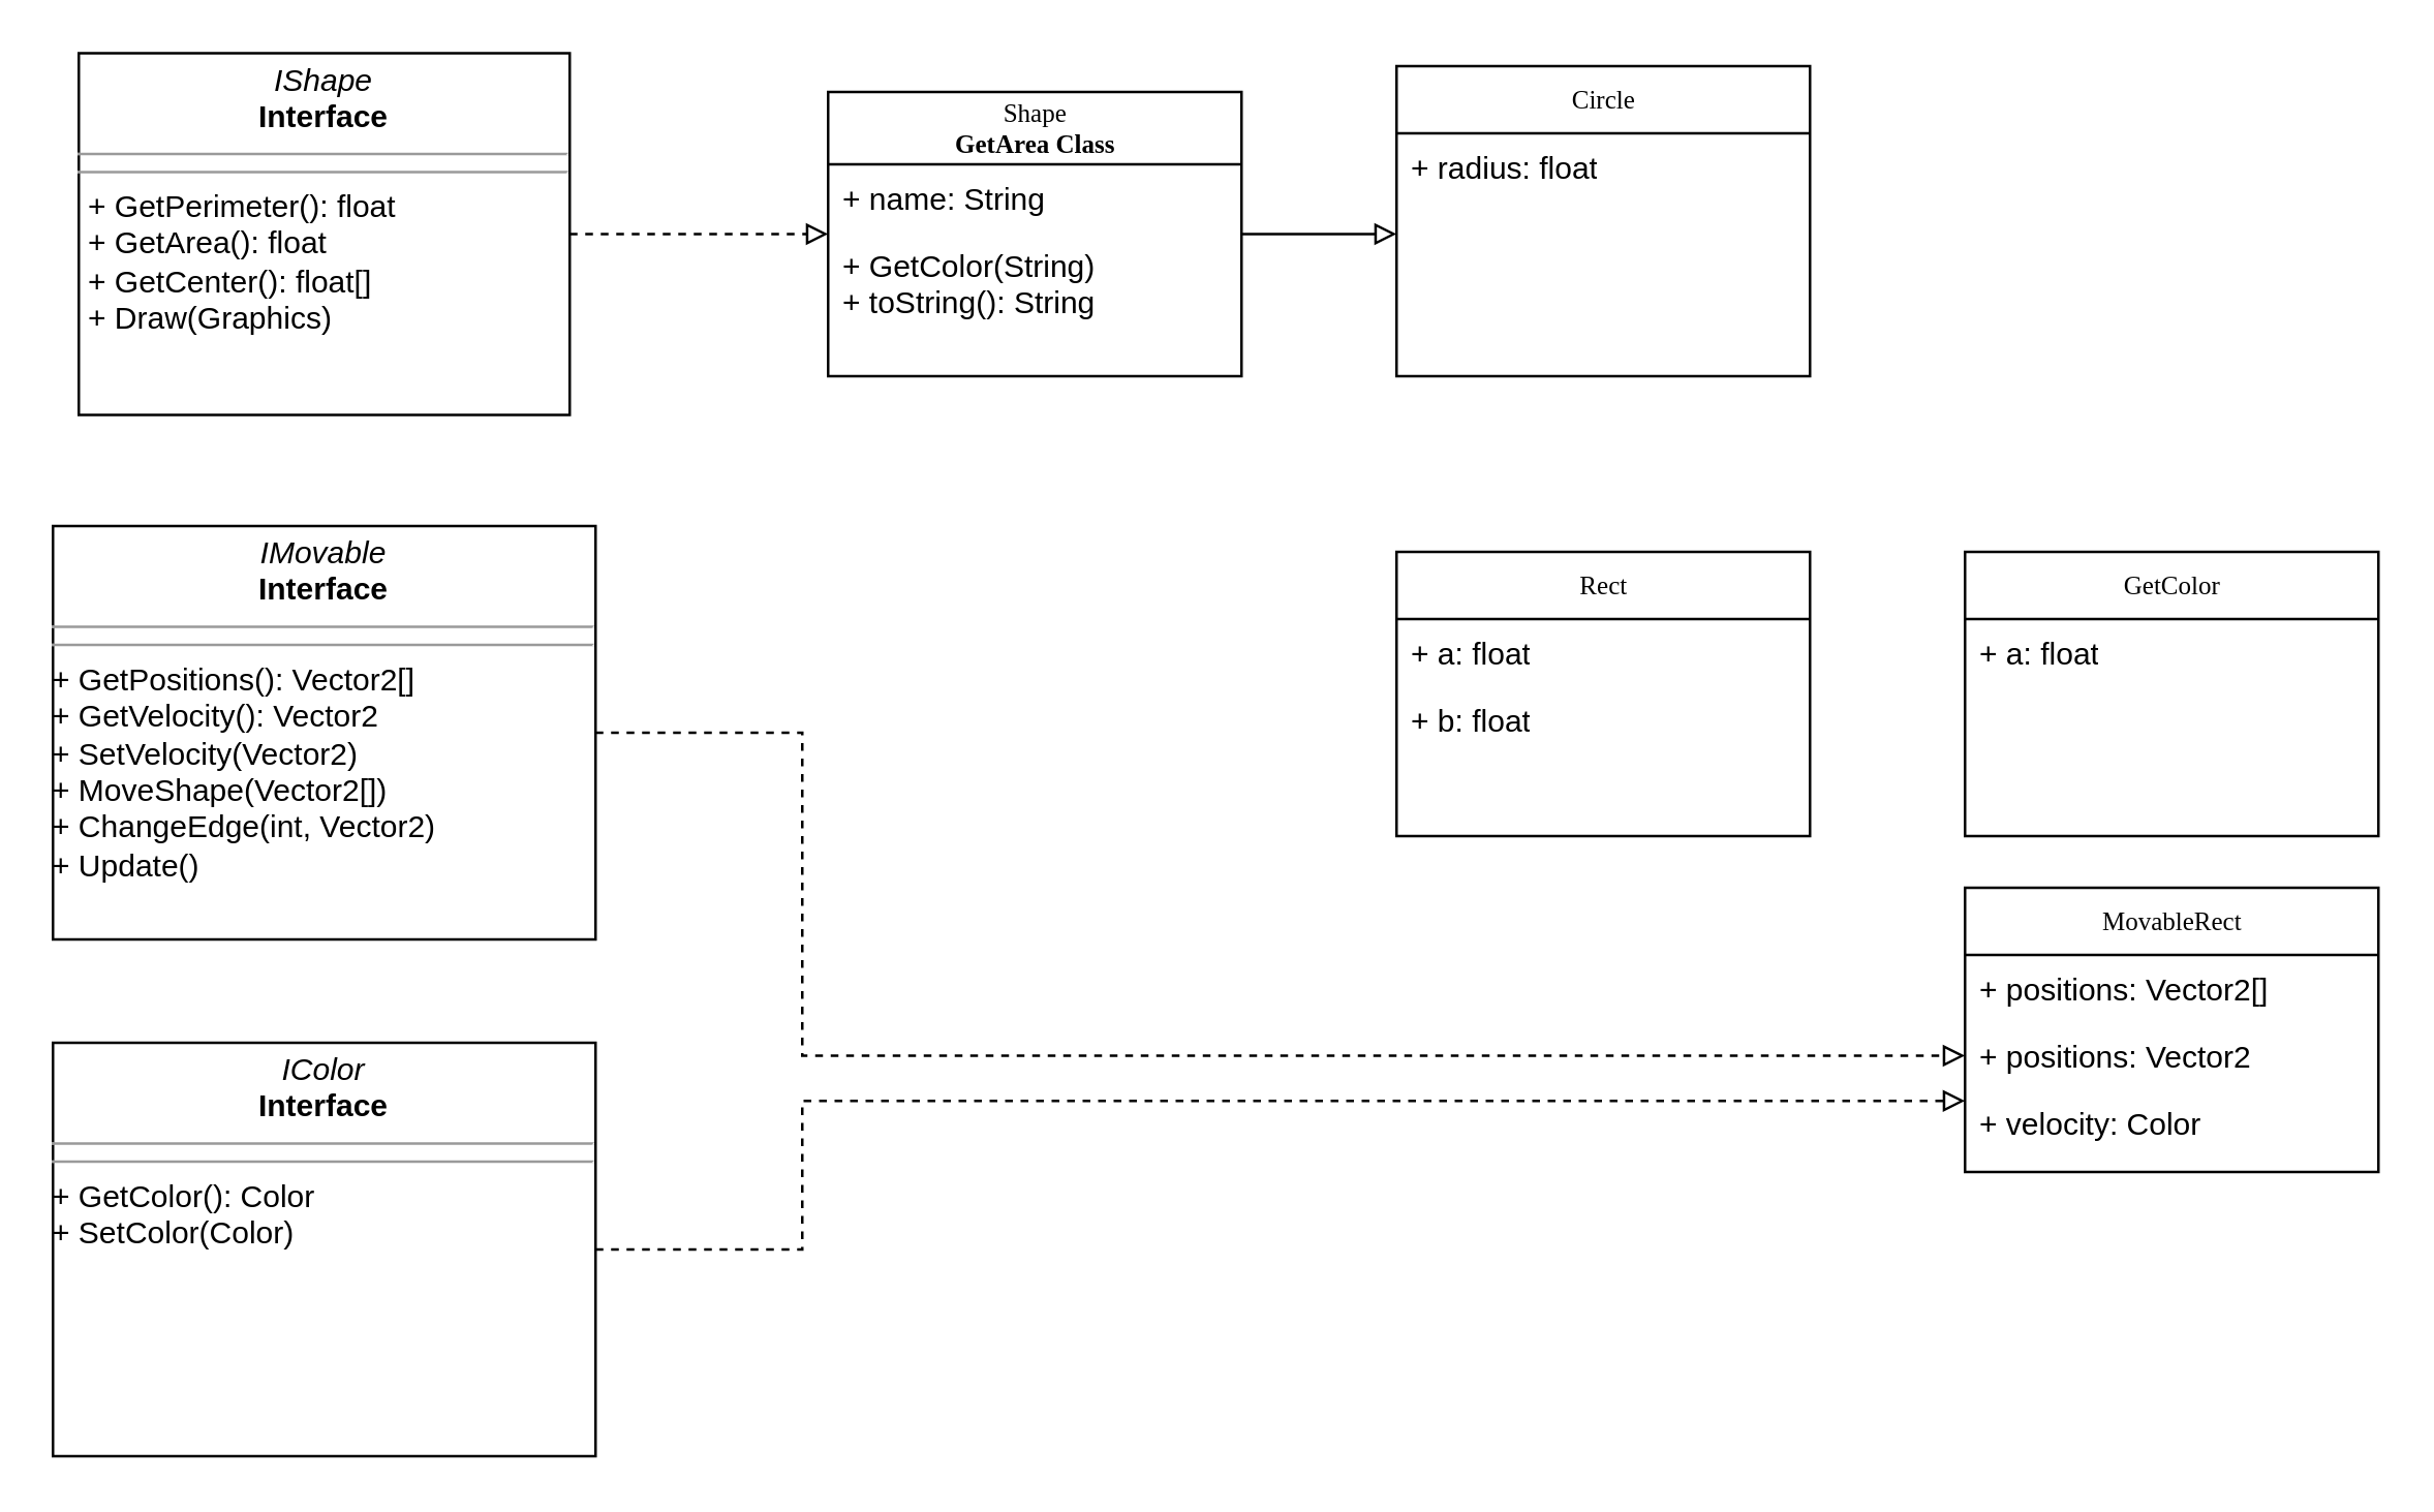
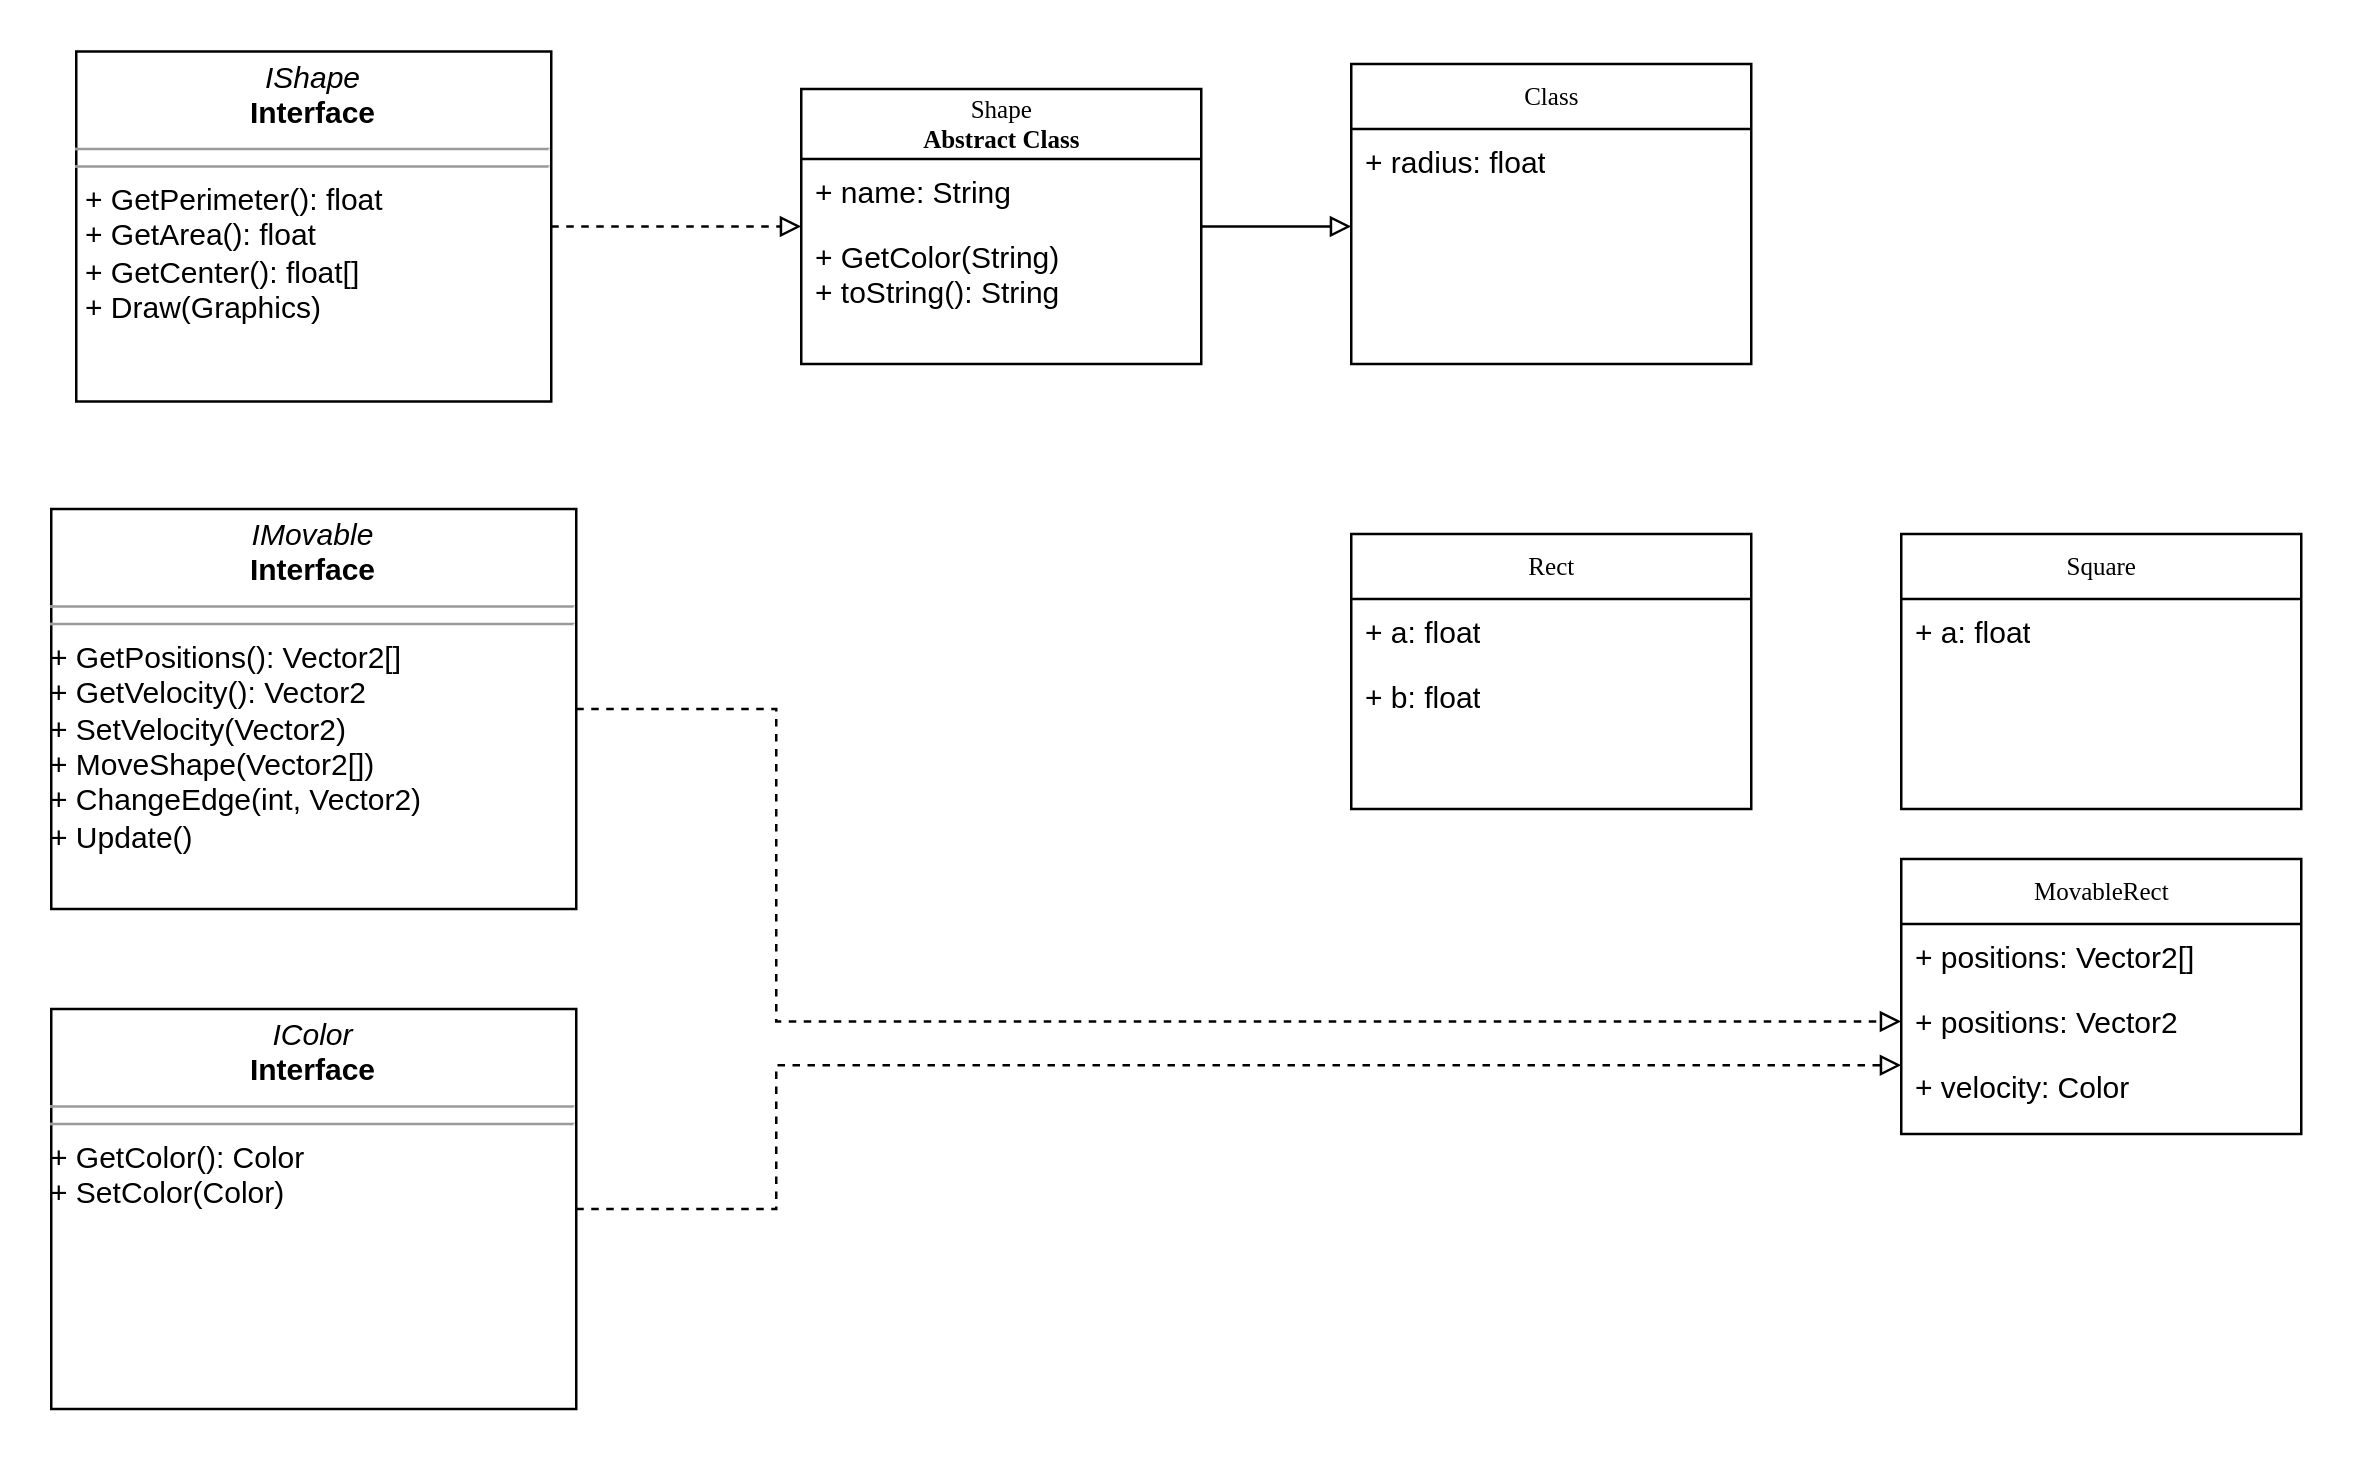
  <mxCell id="0" />
  <mxCell id="1" parent="0" />
  <mxCell id="2" value="&lt;p style=&quot;margin: 0px ; margin-top: 4px ; text-align: center&quot;&gt;&lt;i&gt;IShape&lt;/i&gt;&lt;br&gt;&lt;b&gt;Interface&lt;/b&gt;&lt;/p&gt;&lt;hr size=&quot;1&quot;&gt;&lt;hr size=&quot;1&quot;&gt;&lt;p style=&quot;margin: 0px ; margin-left: 4px&quot;&gt;+ GetPerimeter(): float&lt;br&gt;+ GetArea(): float&lt;br&gt;&lt;/p&gt;&lt;p style=&quot;margin: 0px ; margin-left: 4px&quot;&gt;+ GetCenter(): float[]&lt;/p&gt;&lt;p style=&quot;margin: 0px ; margin-left: 4px&quot;&gt;+ Draw(Graphics)&lt;br&gt;&lt;/p&gt;" style="verticalAlign=top;align=left;overflow=fill;fontSize=12;fontFamily=Helvetica;html=1;rounded=0;shadow=0;comic=0;labelBackgroundColor=none;strokeWidth=1" parent="1" vertex="1"><mxGeometry x="30" y="20" width="190" height="140" as="geometry" /></mxCell>
  <mxCell id="3" style="edgeStyle=orthogonalEdgeStyle;rounded=0;orthogonalLoop=1;jettySize=auto;html=1;endArrow=block;endFill=0;dashed=1;entryX=0;entryY=0.5;entryDx=0;entryDy=0;" edge="1" parent="1" source="4" target="19"><mxGeometry relative="1" as="geometry"><mxPoint x="670" y="426" as="targetPoint" /><Array as="points"><mxPoint x="310" y="283" /><mxPoint x="310" y="408" /></Array></mxGeometry></mxCell>
  <mxCell id="4" value="&lt;p style=&quot;margin: 0px ; margin-top: 4px ; text-align: center&quot;&gt;&lt;i&gt;IMovable&lt;/i&gt;&lt;br&gt;&lt;b&gt;Interface&lt;/b&gt;&lt;/p&gt;&lt;hr size=&quot;1&quot;&gt;&lt;hr size=&quot;1&quot;&gt;+ GetPositions(): Vector2[]&lt;br&gt;+ GetVelocity(): Vector2&lt;br&gt;+ SetVelocity(Vector2)&lt;br&gt;+ MoveShape(Vector2[])&lt;br&gt;+ ChangeEdge(int, Vector2)&lt;br&gt;+ Update()" style="verticalAlign=top;align=left;overflow=fill;fontSize=12;fontFamily=Helvetica;html=1;rounded=0;shadow=0;comic=0;labelBackgroundColor=none;strokeWidth=1" parent="1" vertex="1"><mxGeometry x="20" y="203" width="210" height="160" as="geometry" /></mxCell>
  <mxCell id="5" value="" style="endArrow=block;html=1;exitX=1;exitY=0.5;exitDx=0;exitDy=0;entryX=0;entryY=0.5;entryDx=0;entryDy=0;dashed=1;endFill=0;" edge="1" parent="1" source="2" target="6"><mxGeometry width="50" height="50" relative="1" as="geometry"><mxPoint x="370" y="243" as="sourcePoint" /><mxPoint x="420" y="193" as="targetPoint" /></mxGeometry></mxCell>
- <mxCell id="6" value="&lt;div&gt;Shape&lt;/div&gt;&lt;div&gt;&lt;b&gt;GetArea Class&lt;/b&gt;&lt;/div&gt;" style="swimlane;html=1;fontStyle=0;childLayout=stackLayout;horizontal=1;startSize=28;fillColor=none;horizontalStack=0;resizeParent=1;resizeLast=0;collapsible=1;marginBottom=0;swimlaneFillColor=#ffffff;rounded=0;shadow=0;comic=0;labelBackgroundColor=none;strokeWidth=1;fontFamily=Verdana;fontSize=10;align=center;" vertex="1" parent="1"><mxGeometry x="320" y="35" width="160" height="110" as="geometry"><mxRectangle x="350" y="102" width="120" height="30" as="alternateBounds" /></mxGeometry></mxCell>
+ <mxCell id="6" value="&lt;div&gt;Shape&lt;/div&gt;&lt;div&gt;&lt;b&gt;Abstract Class&lt;/b&gt;&lt;/div&gt;" style="swimlane;html=1;fontStyle=0;childLayout=stackLayout;horizontal=1;startSize=28;fillColor=none;horizontalStack=0;resizeParent=1;resizeLast=0;collapsible=1;marginBottom=0;swimlaneFillColor=#ffffff;rounded=0;shadow=0;comic=0;labelBackgroundColor=none;strokeWidth=1;fontFamily=Verdana;fontSize=10;align=center;" vertex="1" parent="1"><mxGeometry x="320" y="35" width="160" height="110" as="geometry"><mxRectangle x="350" y="102" width="120" height="30" as="alternateBounds" /></mxGeometry></mxCell>
  <mxCell id="7" value="+ name: String" style="text;html=1;strokeColor=none;fillColor=none;align=left;verticalAlign=top;spacingLeft=4;spacingRight=4;whiteSpace=wrap;overflow=hidden;rotatable=0;points=[[0,0.5],[1,0.5]];portConstraint=eastwest;" vertex="1" parent="6"><mxGeometry y="28" width="160" height="26" as="geometry" /></mxCell>
  <mxCell id="8" value="&lt;div&gt;+ GetColor(String)&lt;br&gt;&lt;/div&gt;&lt;div&gt;+ toString(): String&lt;br&gt;&lt;/div&gt;" style="text;html=1;strokeColor=none;fillColor=none;align=left;verticalAlign=top;spacingLeft=4;spacingRight=4;whiteSpace=wrap;overflow=hidden;rotatable=0;points=[[0,0.5],[1,0.5]];portConstraint=eastwest;" vertex="1" parent="6"><mxGeometry y="54" width="160" height="46" as="geometry" /></mxCell>
  <mxCell id="9" value="" style="endArrow=block;html=1;entryX=0;entryY=0.5;entryDx=0;entryDy=0;exitX=1;exitY=0.5;exitDx=0;exitDy=0;rounded=0;endFill=0;" edge="1" parent="1" source="6"><mxGeometry width="50" height="50" relative="1" as="geometry"><mxPoint x="500" y="163" as="sourcePoint" /><mxPoint x="540" y="90" as="targetPoint" /><Array as="points" /></mxGeometry></mxCell>
- <mxCell id="10" value="Circle" style="swimlane;html=1;fontStyle=0;childLayout=stackLayout;horizontal=1;startSize=26;fillColor=none;horizontalStack=0;resizeParent=1;resizeLast=0;collapsible=1;marginBottom=0;swimlaneFillColor=#ffffff;rounded=0;shadow=0;comic=0;labelBackgroundColor=none;strokeWidth=1;fontFamily=Verdana;fontSize=10;align=center;" parent="1" vertex="1"><mxGeometry x="540" y="25" width="160" height="120" as="geometry" /></mxCell>
+ <mxCell id="10" value="Class" style="swimlane;html=1;fontStyle=0;childLayout=stackLayout;horizontal=1;startSize=26;fillColor=none;horizontalStack=0;resizeParent=1;resizeLast=0;collapsible=1;marginBottom=0;swimlaneFillColor=#ffffff;rounded=0;shadow=0;comic=0;labelBackgroundColor=none;strokeWidth=1;fontFamily=Verdana;fontSize=10;align=center;" parent="1" vertex="1"><mxGeometry x="540" y="25" width="160" height="120" as="geometry" /></mxCell>
  <mxCell id="11" value="+ radius: float" style="text;html=1;strokeColor=none;fillColor=none;align=left;verticalAlign=top;spacingLeft=4;spacingRight=4;whiteSpace=wrap;overflow=hidden;rotatable=0;points=[[0,0.5],[1,0.5]];portConstraint=eastwest;" parent="10" vertex="1"><mxGeometry y="26" width="160" height="26" as="geometry" /></mxCell>
  <mxCell id="12" value="Rect" style="swimlane;html=1;fontStyle=0;childLayout=stackLayout;horizontal=1;startSize=26;fillColor=none;horizontalStack=0;resizeParent=1;resizeLast=0;collapsible=1;marginBottom=0;swimlaneFillColor=#ffffff;rounded=0;shadow=0;comic=0;labelBackgroundColor=none;strokeWidth=1;fontFamily=Verdana;fontSize=10;align=center;" parent="1" vertex="1"><mxGeometry x="540" y="213" width="160" height="110" as="geometry"><mxRectangle x="570" y="102" width="60" height="26" as="alternateBounds" /></mxGeometry></mxCell>
  <mxCell id="13" value="+ a: float" style="text;html=1;strokeColor=none;fillColor=none;align=left;verticalAlign=top;spacingLeft=4;spacingRight=4;whiteSpace=wrap;overflow=hidden;rotatable=0;points=[[0,0.5],[1,0.5]];portConstraint=eastwest;" parent="12" vertex="1"><mxGeometry y="26" width="160" height="26" as="geometry" /></mxCell>
  <mxCell id="14" value="+ b: float" style="text;html=1;strokeColor=none;fillColor=none;align=left;verticalAlign=top;spacingLeft=4;spacingRight=4;whiteSpace=wrap;overflow=hidden;rotatable=0;points=[[0,0.5],[1,0.5]];portConstraint=eastwest;" parent="12" vertex="1"><mxGeometry y="52" width="160" height="26" as="geometry" /></mxCell>
- <mxCell id="15" value="GetColor" style="swimlane;html=1;fontStyle=0;childLayout=stackLayout;horizontal=1;startSize=26;fillColor=none;horizontalStack=0;resizeParent=1;resizeLast=0;collapsible=1;marginBottom=0;swimlaneFillColor=#ffffff;rounded=0;shadow=0;comic=0;labelBackgroundColor=none;strokeWidth=1;fontFamily=Verdana;fontSize=10;align=center;" parent="1" vertex="1"><mxGeometry x="760" y="213" width="160" height="110" as="geometry"><mxRectangle x="790" y="102" width="70" height="26" as="alternateBounds" /></mxGeometry></mxCell>
+ <mxCell id="15" value="Square" style="swimlane;html=1;fontStyle=0;childLayout=stackLayout;horizontal=1;startSize=26;fillColor=none;horizontalStack=0;resizeParent=1;resizeLast=0;collapsible=1;marginBottom=0;swimlaneFillColor=#ffffff;rounded=0;shadow=0;comic=0;labelBackgroundColor=none;strokeWidth=1;fontFamily=Verdana;fontSize=10;align=center;" parent="1" vertex="1"><mxGeometry x="760" y="213" width="160" height="110" as="geometry"><mxRectangle x="790" y="102" width="70" height="26" as="alternateBounds" /></mxGeometry></mxCell>
  <mxCell id="16" value="+ a: float" style="text;html=1;strokeColor=none;fillColor=none;align=left;verticalAlign=top;spacingLeft=4;spacingRight=4;whiteSpace=wrap;overflow=hidden;rotatable=0;points=[[0,0.5],[1,0.5]];portConstraint=eastwest;" parent="15" vertex="1"><mxGeometry y="26" width="160" height="26" as="geometry" /></mxCell>
  <mxCell id="17" value="MovableRect" style="swimlane;html=1;fontStyle=0;childLayout=stackLayout;horizontal=1;startSize=26;fillColor=none;horizontalStack=0;resizeParent=1;resizeLast=0;collapsible=1;marginBottom=0;swimlaneFillColor=#ffffff;rounded=0;shadow=0;comic=0;labelBackgroundColor=none;strokeWidth=1;fontFamily=Verdana;fontSize=10;align=center;" vertex="1" parent="1"><mxGeometry x="760" y="343" width="160" height="110" as="geometry"><mxRectangle x="790" y="410" width="70" height="26" as="alternateBounds" /></mxGeometry></mxCell>
  <mxCell id="18" value="+ positions: Vector2[]" style="text;html=1;strokeColor=none;fillColor=none;align=left;verticalAlign=top;spacingLeft=4;spacingRight=4;whiteSpace=wrap;overflow=hidden;rotatable=0;points=[[0,0.5],[1,0.5]];portConstraint=eastwest;" vertex="1" parent="17"><mxGeometry y="26" width="160" height="26" as="geometry" /></mxCell>
  <mxCell id="19" value="+ positions: Vector2" style="text;html=1;strokeColor=none;fillColor=none;align=left;verticalAlign=top;spacingLeft=4;spacingRight=4;whiteSpace=wrap;overflow=hidden;rotatable=0;points=[[0,0.5],[1,0.5]];portConstraint=eastwest;" vertex="1" parent="17"><mxGeometry y="52" width="160" height="26" as="geometry" /></mxCell>
  <mxCell id="20" value="+ velocity: Color" style="text;html=1;strokeColor=none;fillColor=none;align=left;verticalAlign=top;spacingLeft=4;spacingRight=4;whiteSpace=wrap;overflow=hidden;rotatable=0;points=[[0,0.5],[1,0.5]];portConstraint=eastwest;" vertex="1" parent="17"><mxGeometry y="78" width="160" height="26" as="geometry" /></mxCell>
  <mxCell id="21" style="edgeStyle=orthogonalEdgeStyle;rounded=0;orthogonalLoop=1;jettySize=auto;html=1;entryX=0;entryY=0.75;entryDx=0;entryDy=0;dashed=1;endArrow=block;endFill=0;" edge="1" parent="1" source="22" target="17"><mxGeometry relative="1" as="geometry"><Array as="points"><mxPoint x="310" y="483" /><mxPoint x="310" y="426" /></Array></mxGeometry></mxCell>
  <mxCell id="22" value="&lt;p style=&quot;margin: 0px ; margin-top: 4px ; text-align: center&quot;&gt;&lt;i&gt;IColor&lt;/i&gt;&lt;br&gt;&lt;b&gt;Interface&lt;/b&gt;&lt;/p&gt;&lt;hr size=&quot;1&quot;&gt;&lt;hr size=&quot;1&quot;&gt;+ GetColor(): Color&lt;br&gt;+ SetColor(Color)" style="verticalAlign=top;align=left;overflow=fill;fontSize=12;fontFamily=Helvetica;html=1;rounded=0;shadow=0;comic=0;labelBackgroundColor=none;strokeWidth=1" vertex="1" parent="1"><mxGeometry x="20" y="403" width="210" height="160" as="geometry" /></mxCell>
